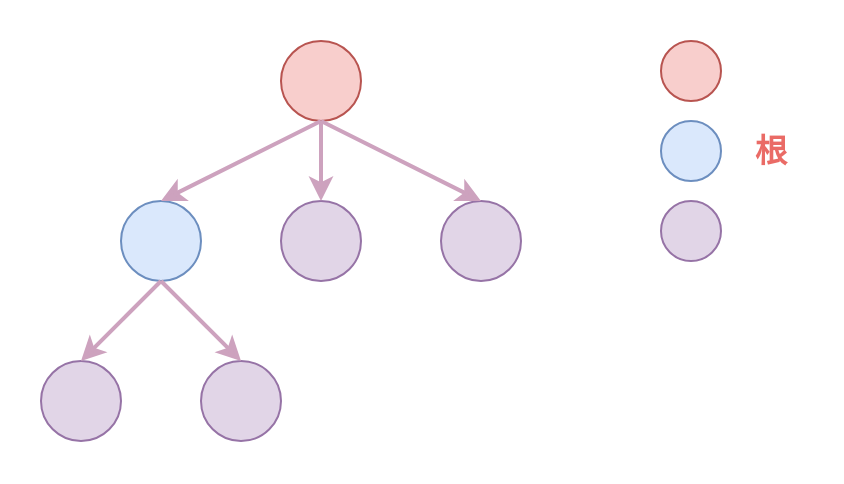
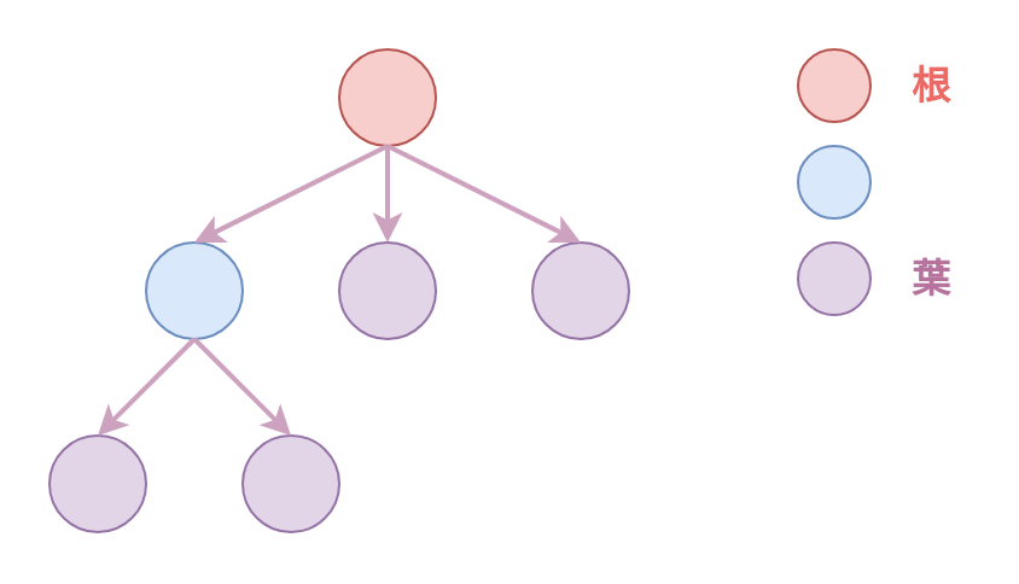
  <mxCell id="0" />
  <mxCell id="1" parent="0" />
  <mxCell id="2" value="" style="ellipse;whiteSpace=wrap;html=1;aspect=fixed;shadow=0;fillColor=#f8cecc;strokeColor=#b85450;" vertex="1" parent="1"><mxGeometry x="140" y="20" width="40" height="40" as="geometry" /></mxCell>
  <mxCell id="3" value="" style="ellipse;whiteSpace=wrap;html=1;aspect=fixed;shadow=0;fillColor=#e1d5e7;strokeColor=#9673a6;" vertex="1" parent="1"><mxGeometry x="140" y="100" width="40" height="40" as="geometry" /></mxCell>
  <mxCell id="4" value="" style="ellipse;whiteSpace=wrap;html=1;aspect=fixed;shadow=0;fillColor=#dae8fc;strokeColor=#6c8ebf;" vertex="1" parent="1"><mxGeometry x="60" y="100" width="40" height="40" as="geometry" /></mxCell>
  <mxCell id="5" value="" style="ellipse;whiteSpace=wrap;html=1;aspect=fixed;shadow=0;fillColor=#e1d5e7;strokeColor=#9673a6;" vertex="1" parent="1"><mxGeometry x="220" y="100" width="40" height="40" as="geometry" /></mxCell>
  <mxCell id="6" value="" style="ellipse;whiteSpace=wrap;html=1;aspect=fixed;shadow=0;fillColor=#e1d5e7;strokeColor=#9673a6;" vertex="1" parent="1"><mxGeometry x="20" y="180" width="40" height="40" as="geometry" /></mxCell>
  <mxCell id="7" value="" style="ellipse;whiteSpace=wrap;html=1;aspect=fixed;shadow=0;fillColor=#e1d5e7;strokeColor=#9673a6;" vertex="1" parent="1"><mxGeometry x="100" y="180" width="40" height="40" as="geometry" /></mxCell>
  <mxCell id="8" value="" style="endArrow=classic;html=1;strokeWidth=2;strokeColor=#CDA2BE;exitX=0.5;exitY=1;exitDx=0;exitDy=0;entryX=0.5;entryY=0;entryDx=0;entryDy=0;" edge="1" parent="1" source="2" target="3"><mxGeometry width="50" height="50" relative="1" as="geometry"><mxPoint x="20" y="290" as="sourcePoint" /><mxPoint x="70" y="240" as="targetPoint" /></mxGeometry></mxCell>
  <mxCell id="9" value="" style="endArrow=classic;html=1;strokeColor=#CDA2BE;strokeWidth=2;exitX=0.5;exitY=1;exitDx=0;exitDy=0;entryX=0.5;entryY=0;entryDx=0;entryDy=0;" edge="1" parent="1" source="2" target="4"><mxGeometry width="50" height="50" relative="1" as="geometry"><mxPoint x="50" y="40" as="sourcePoint" /><mxPoint x="100" y="-10" as="targetPoint" /></mxGeometry></mxCell>
  <mxCell id="10" value="" style="endArrow=classic;html=1;strokeColor=#CDA2BE;strokeWidth=2;exitX=0.5;exitY=1;exitDx=0;exitDy=0;entryX=0.5;entryY=0;entryDx=0;entryDy=0;" edge="1" parent="1" source="2" target="5"><mxGeometry width="50" height="50" relative="1" as="geometry"><mxPoint x="240" y="70" as="sourcePoint" /><mxPoint x="290" y="20" as="targetPoint" /></mxGeometry></mxCell>
  <mxCell id="11" value="" style="endArrow=classic;html=1;strokeColor=#CDA2BE;strokeWidth=2;exitX=0.5;exitY=1;exitDx=0;exitDy=0;entryX=0.5;entryY=0;entryDx=0;entryDy=0;" edge="1" parent="1" source="4" target="6"><mxGeometry width="50" height="50" relative="1" as="geometry"><mxPoint x="20" y="290" as="sourcePoint" /><mxPoint x="70" y="240" as="targetPoint" /></mxGeometry></mxCell>
  <mxCell id="12" value="" style="endArrow=classic;html=1;strokeColor=#CDA2BE;strokeWidth=2;exitX=0.5;exitY=1;exitDx=0;exitDy=0;entryX=0.5;entryY=0;entryDx=0;entryDy=0;" edge="1" parent="1" source="4" target="7"><mxGeometry width="50" height="50" relative="1" as="geometry"><mxPoint x="20" y="290" as="sourcePoint" /><mxPoint x="70" y="240" as="targetPoint" /></mxGeometry></mxCell>
  <mxCell id="13" value="" style="ellipse;whiteSpace=wrap;html=1;aspect=fixed;shadow=0;fillColor=#f8cecc;strokeColor=#b85450;" vertex="1" parent="1"><mxGeometry x="330" y="20" width="30" height="30" as="geometry" /></mxCell>
  <mxCell id="14" value="" style="ellipse;whiteSpace=wrap;html=1;aspect=fixed;shadow=0;fillColor=#dae8fc;strokeColor=#6c8ebf;" vertex="1" parent="1"><mxGeometry x="330" y="60" width="30" height="30" as="geometry" /></mxCell>
  <mxCell id="15" value="" style="ellipse;whiteSpace=wrap;html=1;aspect=fixed;shadow=0;fillColor=#e1d5e7;strokeColor=#9673a6;" vertex="1" parent="1"><mxGeometry x="330" y="100" width="30" height="30" as="geometry" /></mxCell>
- <mxCell id="16" value="&lt;b&gt;&lt;font style=&quot;font-size: 16px&quot; color=&quot;#ea6b66&quot;&gt;根&lt;/font&gt;&lt;/b&gt;" style="text;html=1;align=center;verticalAlign=middle;resizable=0;points=[];autosize=1;" vertex="1" parent="1"><mxGeometry x="370" y="65" width="30" height="20" as="geometry" /></mxCell>
+ <mxCell id="16" value="&lt;b&gt;&lt;font style=&quot;font-size: 16px&quot; color=&quot;#ea6b66&quot;&gt;根&lt;/font&gt;&lt;/b&gt;" style="text;html=1;align=center;verticalAlign=middle;resizable=0;points=[];autosize=1;" vertex="1" parent="1"><mxGeometry x="370" y="25" width="30" height="20" as="geometry" /></mxCell>
+ <mxCell id="17" value="&lt;b&gt;&lt;font style=&quot;font-size: 16px&quot; color=&quot;#b5739d&quot;&gt;葉&lt;/font&gt;&lt;/b&gt;" style="text;html=1;align=center;verticalAlign=middle;resizable=0;points=[];autosize=1;" vertex="1" parent="1"><mxGeometry x="370" y="105" width="30" height="20" as="geometry" /></mxCell>
